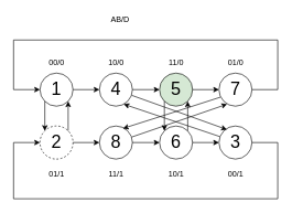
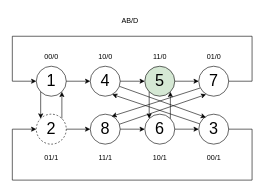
  <mxCell id="0" />
  <mxCell id="1" parent="0" />
  <mxCell id="2" value="&lt;font style=&quot;font-size: 27px;&quot;&gt;1&lt;/font&gt;" style="ellipse;whiteSpace=wrap;html=1;aspect=fixed;" vertex="1" parent="1"><mxGeometry x="60" y="110" width="50" height="50" as="geometry" /></mxCell>
  <mxCell id="3" value="&lt;span style=&quot;font-size: 27px;&quot;&gt;2&lt;/span&gt;" style="ellipse;whiteSpace=wrap;html=1;aspect=fixed;dashed=1;" vertex="1" parent="1"><mxGeometry x="60" y="190" width="50" height="50" as="geometry" /></mxCell>
  <mxCell id="4" value="&lt;font style=&quot;font-size: 27px;&quot;&gt;3&lt;/font&gt;" style="ellipse;whiteSpace=wrap;html=1;aspect=fixed;" vertex="1" parent="1"><mxGeometry x="331" y="190" width="50" height="50" as="geometry" /></mxCell>
  <mxCell id="5" value="&lt;font style=&quot;font-size: 27px;&quot;&gt;4&lt;/font&gt;" style="ellipse;whiteSpace=wrap;html=1;aspect=fixed;" vertex="1" parent="1"><mxGeometry x="150" y="110" width="50" height="50" as="geometry" /></mxCell>
  <mxCell id="6" value="&lt;font style=&quot;font-size: 27px;&quot;&gt;5&lt;/font&gt;" style="ellipse;whiteSpace=wrap;html=1;aspect=fixed;fillColor=#d5e8d4;" vertex="1" parent="1"><mxGeometry x="241" y="110" width="50" height="50" as="geometry" /></mxCell>
  <mxCell id="7" value="&lt;font style=&quot;font-size: 27px;&quot;&gt;6&lt;br&gt;&lt;/font&gt;" style="ellipse;whiteSpace=wrap;html=1;aspect=fixed;" vertex="1" parent="1"><mxGeometry x="241" y="190" width="50" height="50" as="geometry" /></mxCell>
  <mxCell id="8" value="&lt;font style=&quot;font-size: 27px;&quot;&gt;7&lt;/font&gt;" style="ellipse;whiteSpace=wrap;html=1;aspect=fixed;" vertex="1" parent="1"><mxGeometry x="331" y="110" width="50" height="50" as="geometry" /></mxCell>
  <mxCell id="9" value="&lt;font style=&quot;font-size: 27px;&quot;&gt;8&lt;/font&gt;" style="ellipse;whiteSpace=wrap;html=1;aspect=fixed;" vertex="1" parent="1"><mxGeometry x="150" y="190" width="50" height="50" as="geometry" /></mxCell>
- <mxCell id="10" value="AB/D" style="text;html=1;align=center;verticalAlign=middle;resizable=0;points=[];autosize=1;strokeColor=none;fillColor=none;" vertex="1" parent="1"><mxGeometry x="156" y="15" width="50" height="30" as="geometry" /></mxCell>
+ <mxCell id="10" value="AB/D" style="text;html=1;align=center;verticalAlign=middle;resizable=0;points=[];autosize=1;strokeColor=none;fillColor=none;" vertex="1" parent="1"><mxGeometry x="191" y="20" width="50" height="30" as="geometry" /></mxCell>
  <mxCell id="11" value="00/0" style="text;html=1;align=center;verticalAlign=middle;resizable=0;points=[];autosize=1;strokeColor=none;fillColor=none;" vertex="1" parent="1"><mxGeometry x="60" y="80" width="50" height="30" as="geometry" /></mxCell>
  <mxCell id="12" value="01/1" style="text;html=1;align=center;verticalAlign=middle;resizable=0;points=[];autosize=1;strokeColor=none;fillColor=none;" vertex="1" parent="1"><mxGeometry x="60" y="248" width="50" height="30" as="geometry" /></mxCell>
  <mxCell id="13" value="00/1" style="text;html=1;align=center;verticalAlign=middle;resizable=0;points=[];autosize=1;strokeColor=none;fillColor=none;" vertex="1" parent="1"><mxGeometry x="331" y="248" width="50" height="30" as="geometry" /></mxCell>
  <mxCell id="14" value="10/0" style="text;html=1;align=center;verticalAlign=middle;resizable=0;points=[];autosize=1;strokeColor=none;fillColor=none;" vertex="1" parent="1"><mxGeometry x="150" y="80" width="50" height="30" as="geometry" /></mxCell>
  <mxCell id="15" value="11/0" style="text;html=1;align=center;verticalAlign=middle;resizable=0;points=[];autosize=1;strokeColor=none;fillColor=none;" vertex="1" parent="1"><mxGeometry x="241" y="80" width="50" height="30" as="geometry" /></mxCell>
  <mxCell id="16" value="10/1" style="text;html=1;align=center;verticalAlign=middle;resizable=0;points=[];autosize=1;strokeColor=none;fillColor=none;" vertex="1" parent="1"><mxGeometry x="241" y="248" width="50" height="30" as="geometry" /></mxCell>
  <mxCell id="17" value="01/0" style="text;html=1;align=center;verticalAlign=middle;resizable=0;points=[];autosize=1;strokeColor=none;fillColor=none;" vertex="1" parent="1"><mxGeometry x="331" y="80" width="50" height="30" as="geometry" /></mxCell>
  <mxCell id="18" value="11/1" style="text;html=1;align=center;verticalAlign=middle;resizable=0;points=[];autosize=1;strokeColor=none;fillColor=none;" vertex="1" parent="1"><mxGeometry x="150" y="248" width="50" height="30" as="geometry" /></mxCell>
  <mxCell id="19" value="" style="endArrow=classic;html=1;rounded=0;exitX=1;exitY=0.5;exitDx=0;exitDy=0;entryX=0;entryY=0.5;entryDx=0;entryDy=0;" edge="1" parent="1" source="2" target="5"><mxGeometry width="50" height="50" relative="1" as="geometry"><mxPoint x="180" y="160" as="sourcePoint" /><mxPoint x="230" y="110" as="targetPoint" /></mxGeometry></mxCell>
  <mxCell id="20" value="" style="endArrow=classic;html=1;rounded=0;exitX=1;exitY=0.5;exitDx=0;exitDy=0;entryX=0;entryY=0.5;entryDx=0;entryDy=0;" edge="1" parent="1" source="5" target="6"><mxGeometry width="50" height="50" relative="1" as="geometry"><mxPoint x="120" y="145" as="sourcePoint" /><mxPoint x="160" y="145" as="targetPoint" /></mxGeometry></mxCell>
  <mxCell id="21" value="" style="endArrow=classic;html=1;rounded=0;exitX=1;exitY=0.5;exitDx=0;exitDy=0;entryX=0;entryY=0.5;entryDx=0;entryDy=0;" edge="1" parent="1" source="6" target="8"><mxGeometry width="50" height="50" relative="1" as="geometry"><mxPoint x="300" y="94.67" as="sourcePoint" /><mxPoint x="340" y="94.67" as="targetPoint" /></mxGeometry></mxCell>
  <mxCell id="22" value="" style="endArrow=classic;html=1;rounded=0;exitX=1;exitY=0.5;exitDx=0;exitDy=0;entryX=0;entryY=0.5;entryDx=0;entryDy=0;" edge="1" parent="1" source="3" target="9"><mxGeometry width="50" height="50" relative="1" as="geometry"><mxPoint x="110" y="180" as="sourcePoint" /><mxPoint x="150" y="180" as="targetPoint" /></mxGeometry></mxCell>
  <mxCell id="23" value="" style="endArrow=classic;html=1;rounded=0;exitX=1;exitY=0.5;exitDx=0;exitDy=0;entryX=0;entryY=0.5;entryDx=0;entryDy=0;" edge="1" parent="1" source="9" target="7"><mxGeometry width="50" height="50" relative="1" as="geometry"><mxPoint x="200" y="248" as="sourcePoint" /><mxPoint x="240" y="248" as="targetPoint" /></mxGeometry></mxCell>
  <mxCell id="24" value="" style="endArrow=classic;html=1;rounded=0;exitX=1;exitY=0.5;exitDx=0;exitDy=0;entryX=0;entryY=0.5;entryDx=0;entryDy=0;" edge="1" parent="1" source="7" target="4"><mxGeometry width="50" height="50" relative="1" as="geometry"><mxPoint x="160" y="185" as="sourcePoint" /><mxPoint x="200" y="185" as="targetPoint" /></mxGeometry></mxCell>
  <mxCell id="25" value="" style="endArrow=classic;html=1;rounded=0;exitX=1;exitY=0.5;exitDx=0;exitDy=0;entryX=0;entryY=0.5;entryDx=0;entryDy=0;" edge="1" parent="1" source="8" target="2"><mxGeometry width="50" height="50" relative="1" as="geometry"><mxPoint x="400" y="180" as="sourcePoint" /><mxPoint x="450" y="130" as="targetPoint" /><Array as="points"><mxPoint x="420" y="135" /><mxPoint x="420" y="60" /><mxPoint x="20" y="60" /><mxPoint x="20" y="135" /></Array></mxGeometry></mxCell>
  <mxCell id="26" value="" style="endArrow=classic;html=1;rounded=0;exitX=1;exitY=0.5;exitDx=0;exitDy=0;entryX=0;entryY=0.5;entryDx=0;entryDy=0;" edge="1" parent="1" source="4" target="3"><mxGeometry width="50" height="50" relative="1" as="geometry"><mxPoint x="170" y="195" as="sourcePoint" /><mxPoint x="420" y="215" as="targetPoint" /><Array as="points"><mxPoint x="420" y="215" /><mxPoint x="420" y="300" /><mxPoint x="20" y="300" /><mxPoint x="20" y="215" /></Array></mxGeometry></mxCell>
  <mxCell id="27" value="" style="endArrow=classic;html=1;rounded=0;exitX=0;exitY=1;exitDx=0;exitDy=0;entryX=0;entryY=0;entryDx=0;entryDy=0;" edge="1" parent="1" source="2" target="3"><mxGeometry width="50" height="50" relative="1" as="geometry"><mxPoint x="180" y="205" as="sourcePoint" /><mxPoint x="220" y="205" as="targetPoint" /></mxGeometry></mxCell>
  <mxCell id="28" value="" style="endArrow=classic;html=1;rounded=0;exitX=1;exitY=0;exitDx=0;exitDy=0;entryX=1;entryY=1;entryDx=0;entryDy=0;" edge="1" parent="1" source="3" target="2"><mxGeometry width="50" height="50" relative="1" as="geometry"><mxPoint x="190" y="215" as="sourcePoint" /><mxPoint x="230" y="215" as="targetPoint" /></mxGeometry></mxCell>
  <mxCell id="29" value="" style="endArrow=classic;html=1;rounded=0;exitX=0.98;exitY=0.673;exitDx=0;exitDy=0;entryX=0.24;entryY=0.107;entryDx=0;entryDy=0;exitPerimeter=0;entryPerimeter=0;" edge="1" parent="1" source="5" target="4"><mxGeometry width="50" height="50" relative="1" as="geometry"><mxPoint x="200" y="225" as="sourcePoint" /><mxPoint x="240" y="190" as="targetPoint" /></mxGeometry></mxCell>
  <mxCell id="30" value="" style="endArrow=classic;html=1;rounded=0;exitX=0.047;exitY=0.727;exitDx=0;exitDy=0;entryX=0.713;entryY=0.073;entryDx=0;entryDy=0;entryPerimeter=0;exitPerimeter=0;" edge="1" parent="1" source="8" target="9"><mxGeometry width="50" height="50" relative="1" as="geometry"><mxPoint x="210" y="235" as="sourcePoint" /><mxPoint x="250" y="235" as="targetPoint" /><Array as="points"><mxPoint x="260" y="170" /></Array></mxGeometry></mxCell>
  <mxCell id="31" value="" style="endArrow=classic;html=1;rounded=0;exitX=0.98;exitY=0.333;exitDx=0;exitDy=0;entryX=0.247;entryY=0.94;entryDx=0;entryDy=0;exitPerimeter=0;entryPerimeter=0;" edge="1" parent="1" source="9" target="8"><mxGeometry width="50" height="50" relative="1" as="geometry"><mxPoint x="220" y="245" as="sourcePoint" /><mxPoint x="260" y="245" as="targetPoint" /></mxGeometry></mxCell>
  <mxCell id="32" value="" style="endArrow=classic;html=1;rounded=0;exitX=0;exitY=1;exitDx=0;exitDy=0;entryX=0;entryY=0;entryDx=0;entryDy=0;" edge="1" parent="1" source="6" target="7"><mxGeometry width="50" height="50" relative="1" as="geometry"><mxPoint x="215.79" y="160" as="sourcePoint" /><mxPoint x="215.79" y="204" as="targetPoint" /></mxGeometry></mxCell>
  <mxCell id="33" value="" style="endArrow=classic;html=1;rounded=0;exitX=1;exitY=0;exitDx=0;exitDy=0;entryX=1;entryY=1;entryDx=0;entryDy=0;" edge="1" parent="1" source="7" target="6"><mxGeometry width="50" height="50" relative="1" as="geometry"><mxPoint x="87" y="173" as="sourcePoint" /><mxPoint x="87" y="217" as="targetPoint" /></mxGeometry></mxCell>
  <mxCell id="34" value="" style="endArrow=classic;html=1;rounded=0;exitX=0.027;exitY=0.32;exitDx=0;exitDy=0;entryX=0.733;entryY=0.94;entryDx=0;entryDy=0;exitPerimeter=0;entryPerimeter=0;" edge="1" parent="1" source="4" target="5"><mxGeometry width="50" height="50" relative="1" as="geometry"><mxPoint x="97" y="183" as="sourcePoint" /><mxPoint x="97" y="227" as="targetPoint" /></mxGeometry></mxCell>
